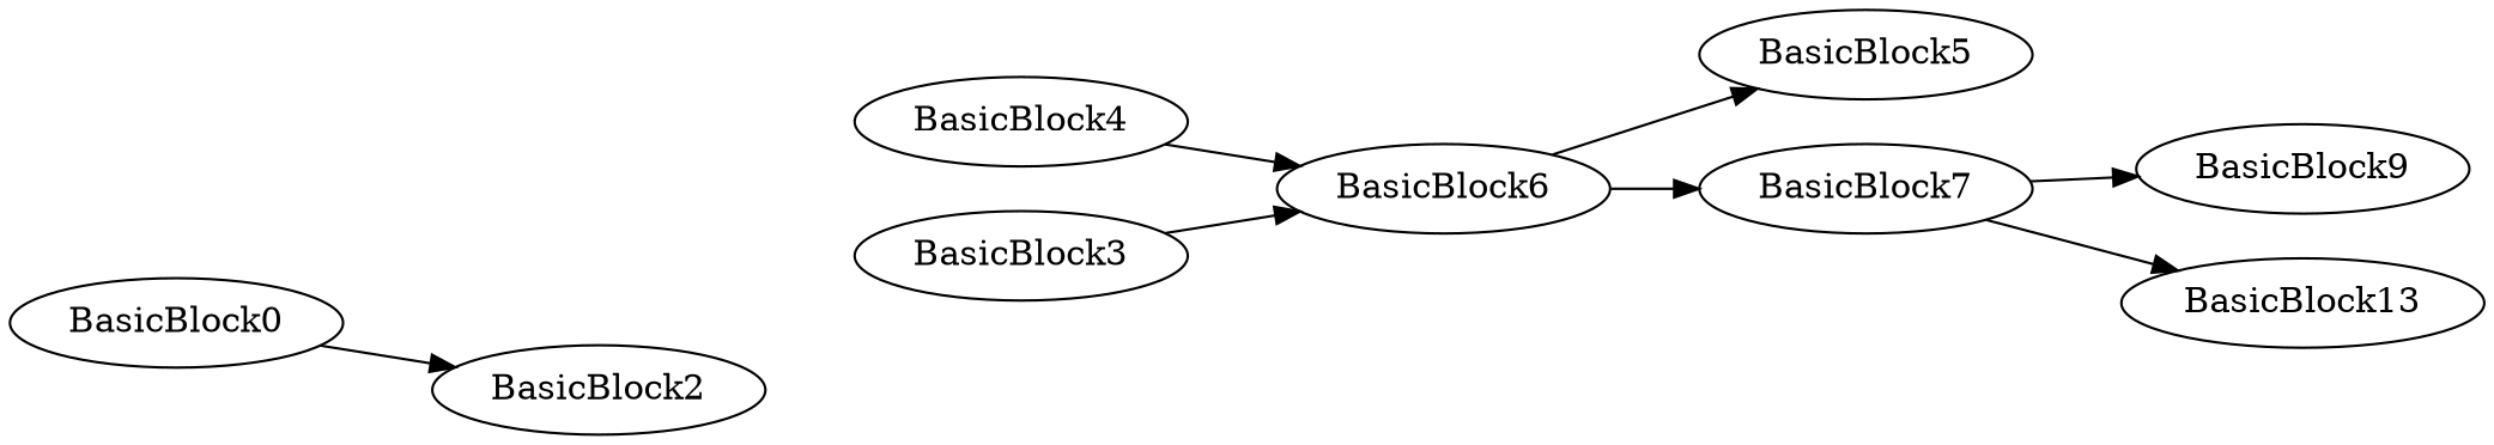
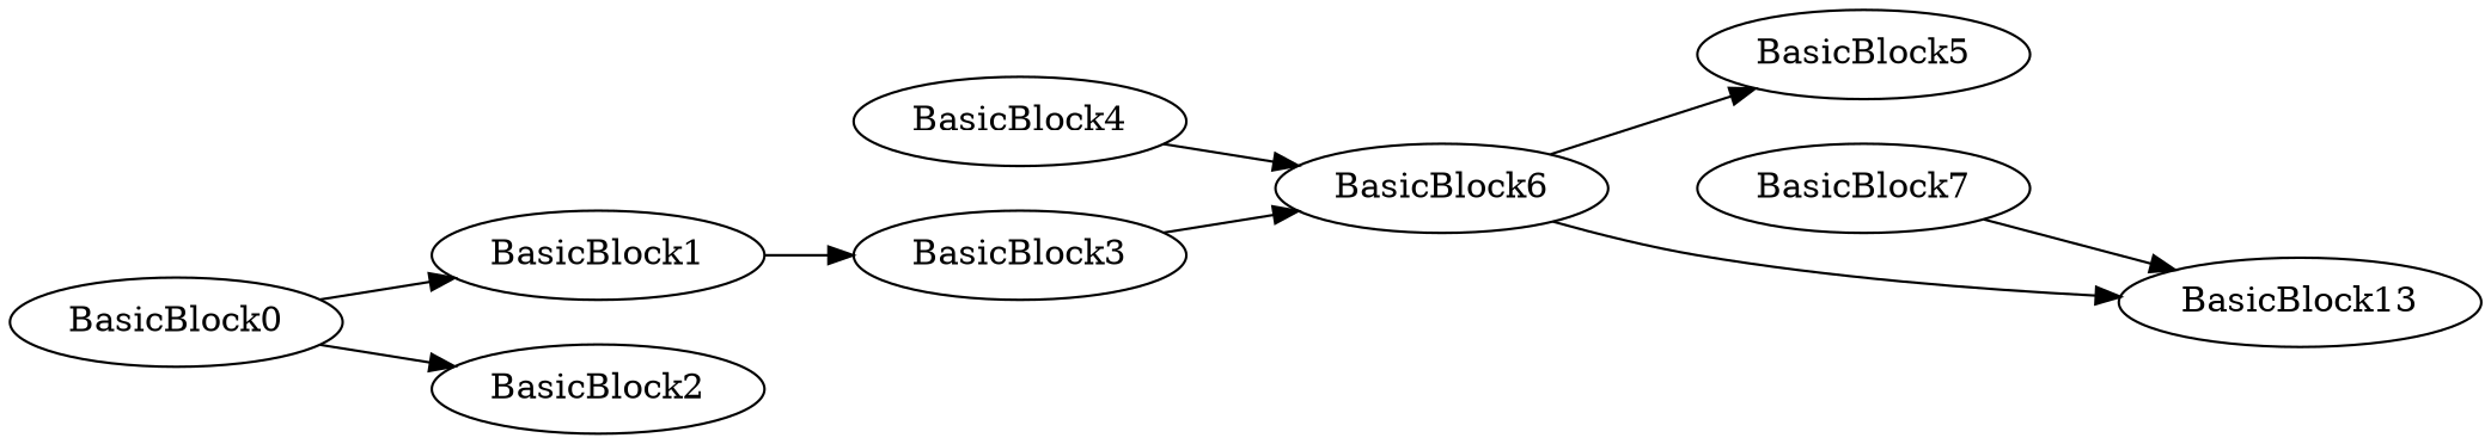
  digraph {
    rankdir=LR
    BasicBlock4
    BasicBlock6
    BasicBlock5
    BasicBlock7
-   BasicBlock9
    n6 [label=BasicBlock13]
    BasicBlock0
+   BasicBlock1
    BasicBlock2
    BasicBlock3
    BasicBlock4 -> BasicBlock6
    BasicBlock6 -> BasicBlock5
-   BasicBlock6 -> BasicBlock7
-   BasicBlock7 -> BasicBlock9
+   BasicBlock6 -> n6
    BasicBlock7 -> n6
+   BasicBlock0 -> BasicBlock1
    BasicBlock0 -> BasicBlock2
+   BasicBlock1 -> BasicBlock3
    BasicBlock3 -> BasicBlock6
  }
